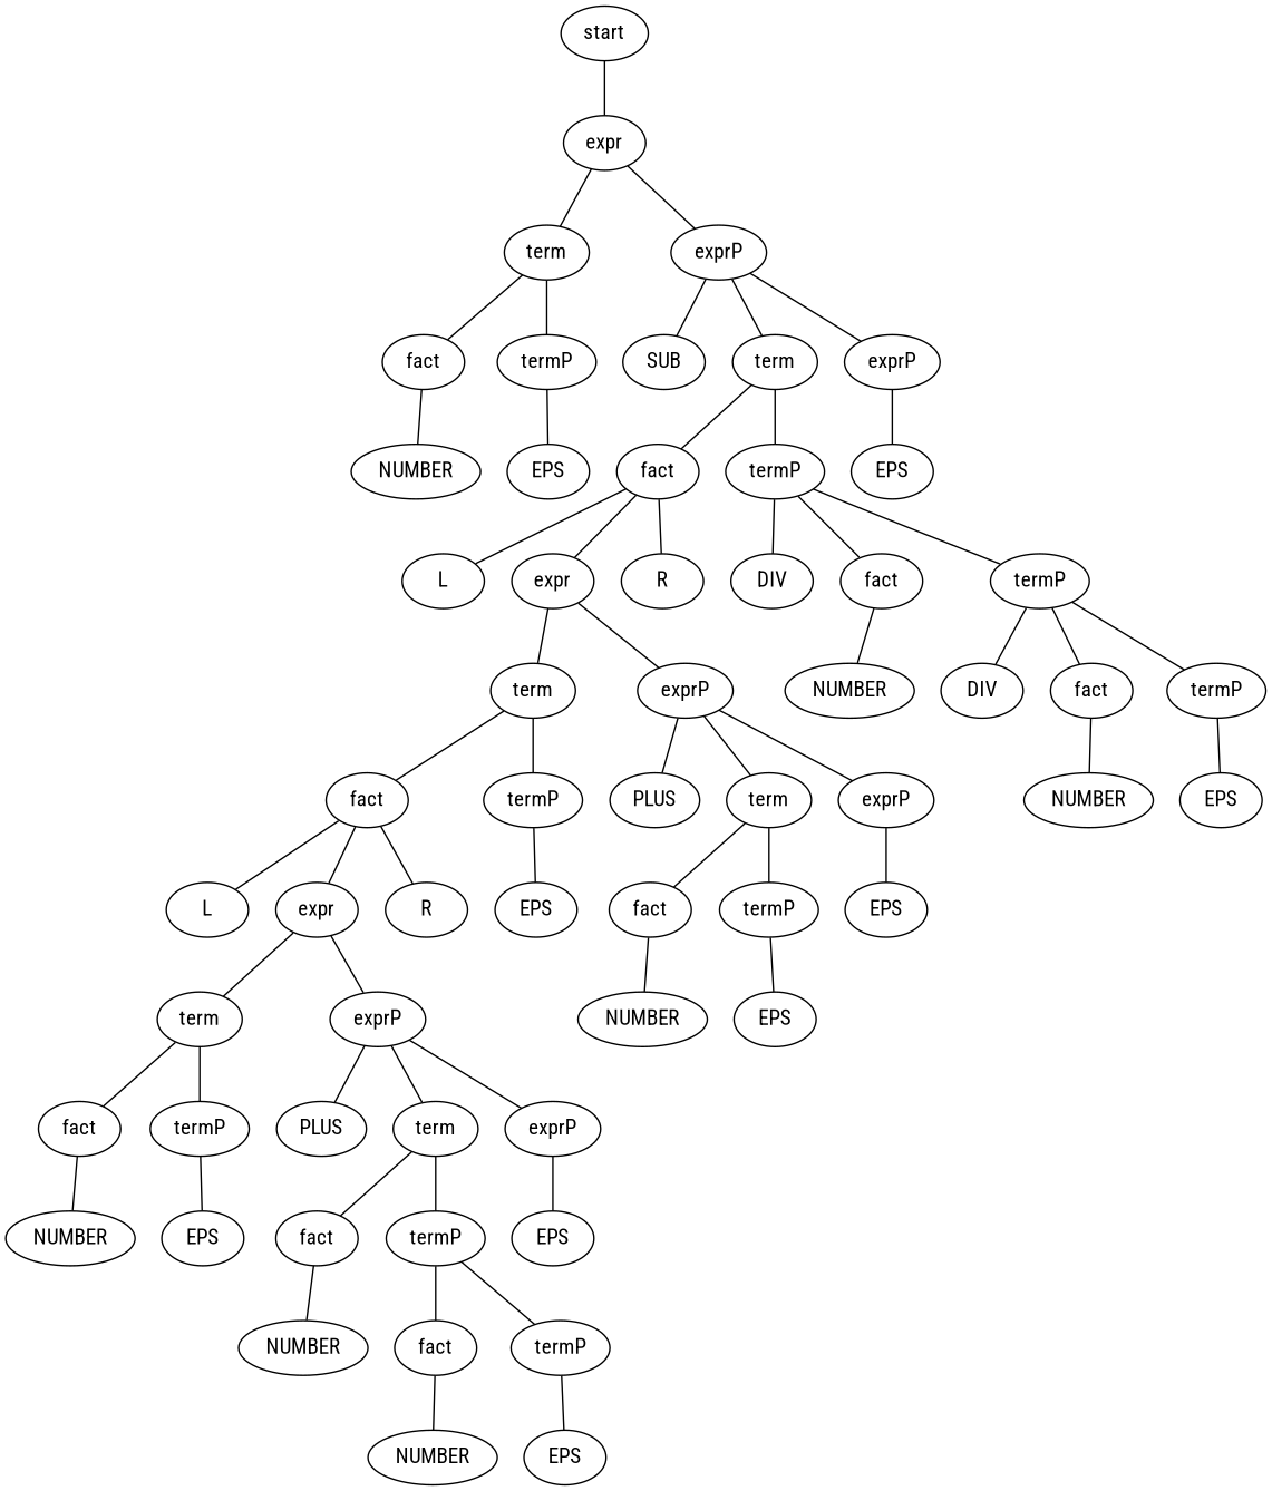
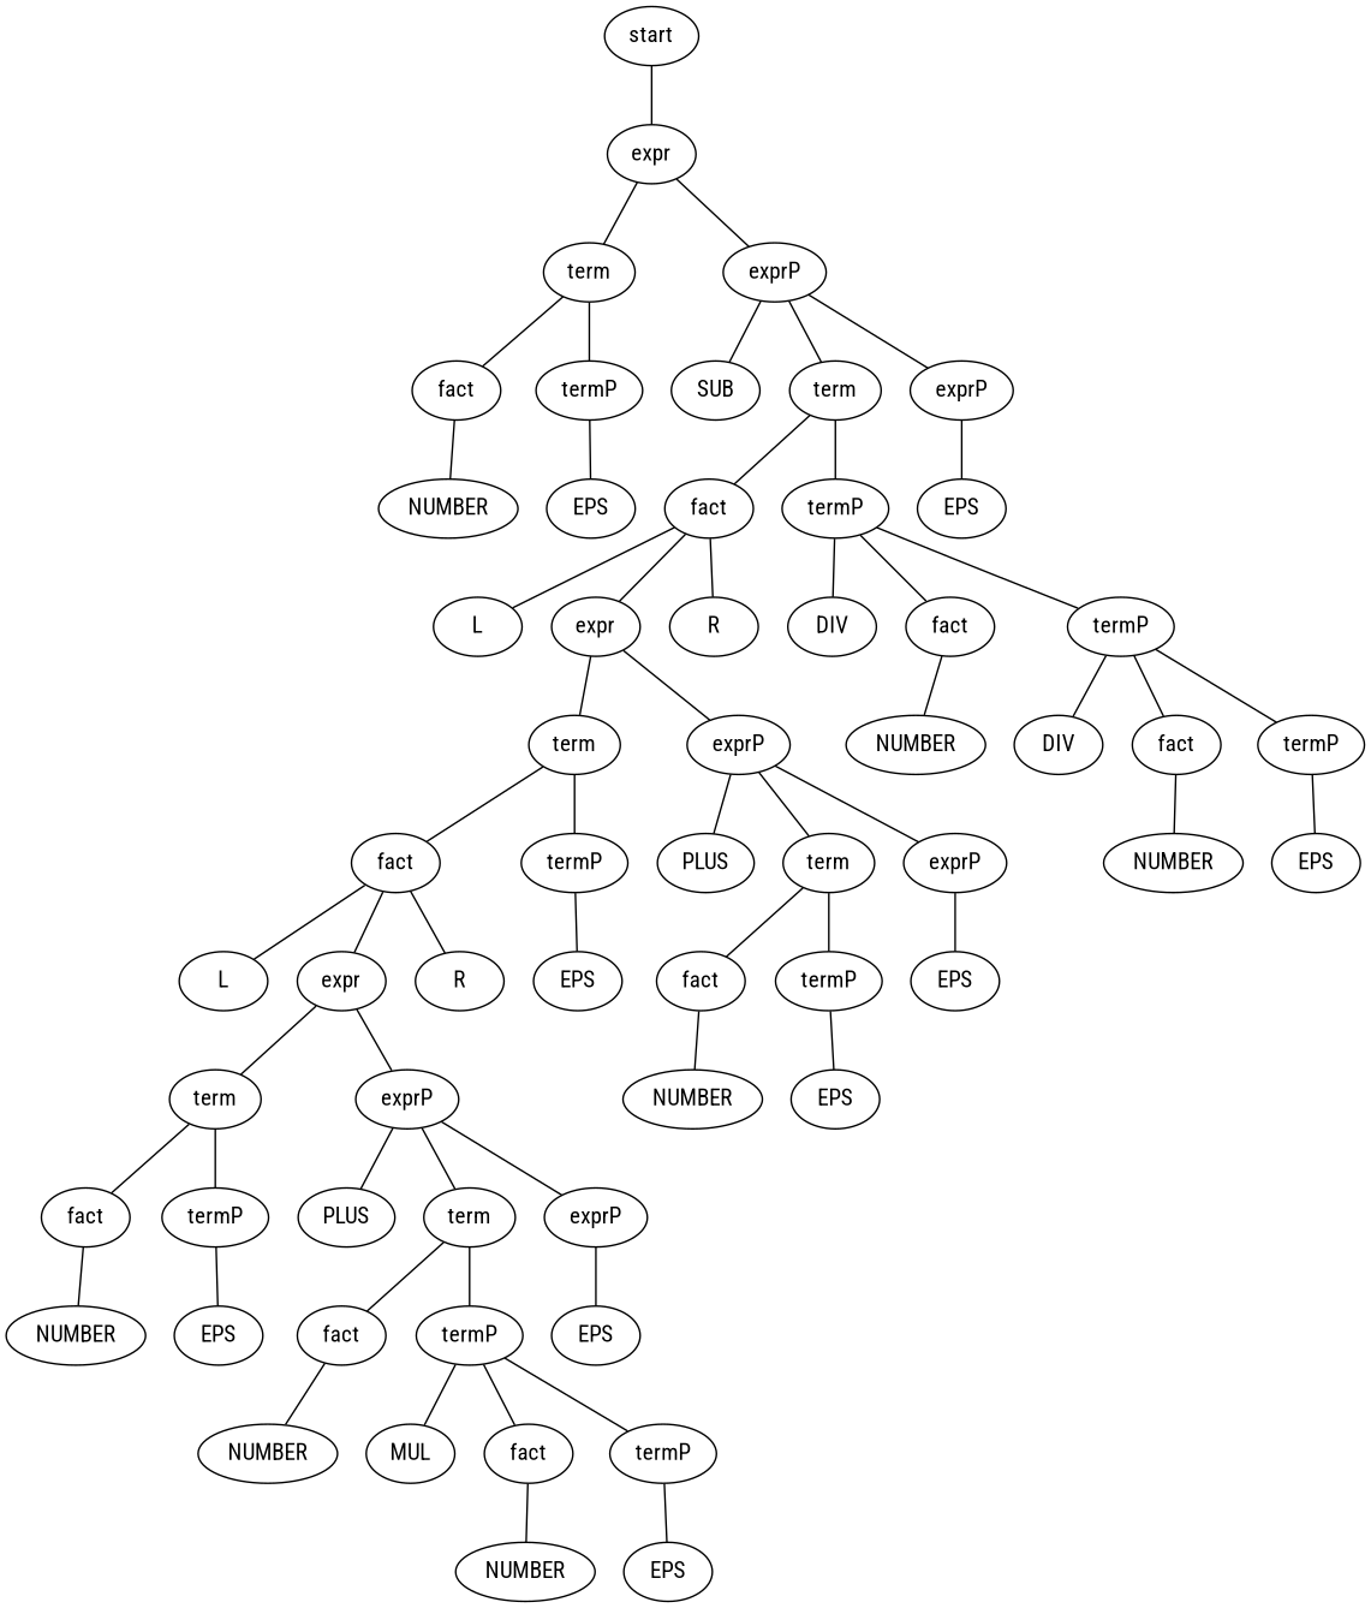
  graph {
    fontname="Roboto Condensed"
    node [fontname="Roboto Condensed"]
    edge [fontname="Roboto Condensed"]
    n1 [label=start]
    n2 [label=expr]
    n3 [label=term]
    n4 [label=exprP]
    n5 [label=fact]
    n6 [label=termP]
    n7 [label=NUMBER]
    n8 [label=EPS]
    n9 [label=SUB]
    n10 [label=term]
    n11 [label=exprP]
    n12 [label=fact]
    n13 [label=termP]
    n14 [label=L]
    n15 [label=expr]
    n16 [label=R]
    n17 [label=term]
    n18 [label=exprP]
    n19 [label=fact]
    n20 [label=termP]
    n21 [label=L]
    n22 [label=expr]
    n23 [label=R]
    n24 [label=term]
    n25 [label=exprP]
    n26 [label=fact]
    n27 [label=termP]
    n28 [label=NUMBER]
    n29 [label=EPS]
    n30 [label=PLUS]
    n31 [label=term]
    n32 [label=exprP]
    n33 [label=fact]
    n34 [label=termP]
    n35 [label=NUMBER]
+   n36 [label=MUL]
    n37 [label=fact]
    n38 [label=termP]
    n39 [label=NUMBER]
    n40 [label=EPS]
    n41 [label=EPS]
    n42 [label=EPS]
    n43 [label=PLUS]
    n44 [label=term]
    n45 [label=exprP]
    n46 [label=fact]
    n47 [label=termP]
    n48 [label=NUMBER]
    n49 [label=EPS]
    n50 [label=EPS]
    n51 [label=DIV]
    n52 [label=fact]
    n53 [label=termP]
    n54 [label=NUMBER]
    n55 [label=DIV]
    n56 [label=fact]
    n57 [label=termP]
    n58 [label=NUMBER]
    n59 [label=EPS]
    n60 [label=EPS]
    n1 -- n2
    n2 -- n3
    n2 -- n4
    n3 -- n5
    n3 -- n6
    n4 -- n9
    n4 -- n10
    n4 -- n11
    n5 -- n7
    n6 -- n8
    n10 -- n12
    n10 -- n13
    n11 -- n60
    n12 -- n14
    n12 -- n15
    n12 -- n16
    n13 -- n51
    n13 -- n52
    n13 -- n53
    n15 -- n17
    n15 -- n18
    n17 -- n19
    n17 -- n20
    n18 -- n43
    n18 -- n44
    n18 -- n45
    n19 -- n21
    n19 -- n22
    n19 -- n23
    n20 -- n42
    n22 -- n24
    n22 -- n25
    n24 -- n26
    n24 -- n27
    n25 -- n30
    n25 -- n31
    n25 -- n32
    n26 -- n28
    n27 -- n29
    n31 -- n33
    n31 -- n34
    n32 -- n41
    n33 -- n35
+   n34 -- n36
    n34 -- n37
    n34 -- n38
    n37 -- n39
    n38 -- n40
    n44 -- n46
    n44 -- n47
    n45 -- n50
    n46 -- n48
    n47 -- n49
    n52 -- n54
    n53 -- n55
    n53 -- n56
    n53 -- n57
    n56 -- n58
    n57 -- n59
  }
